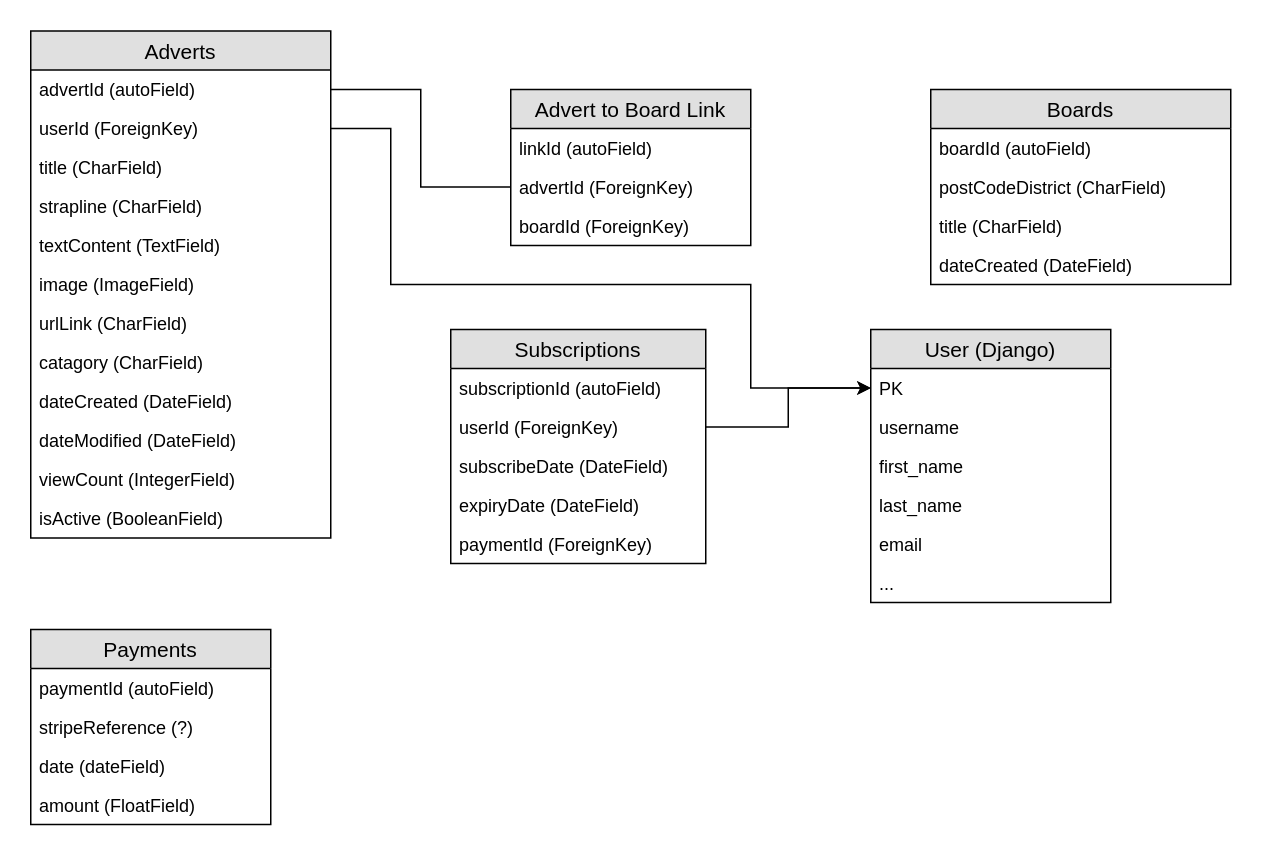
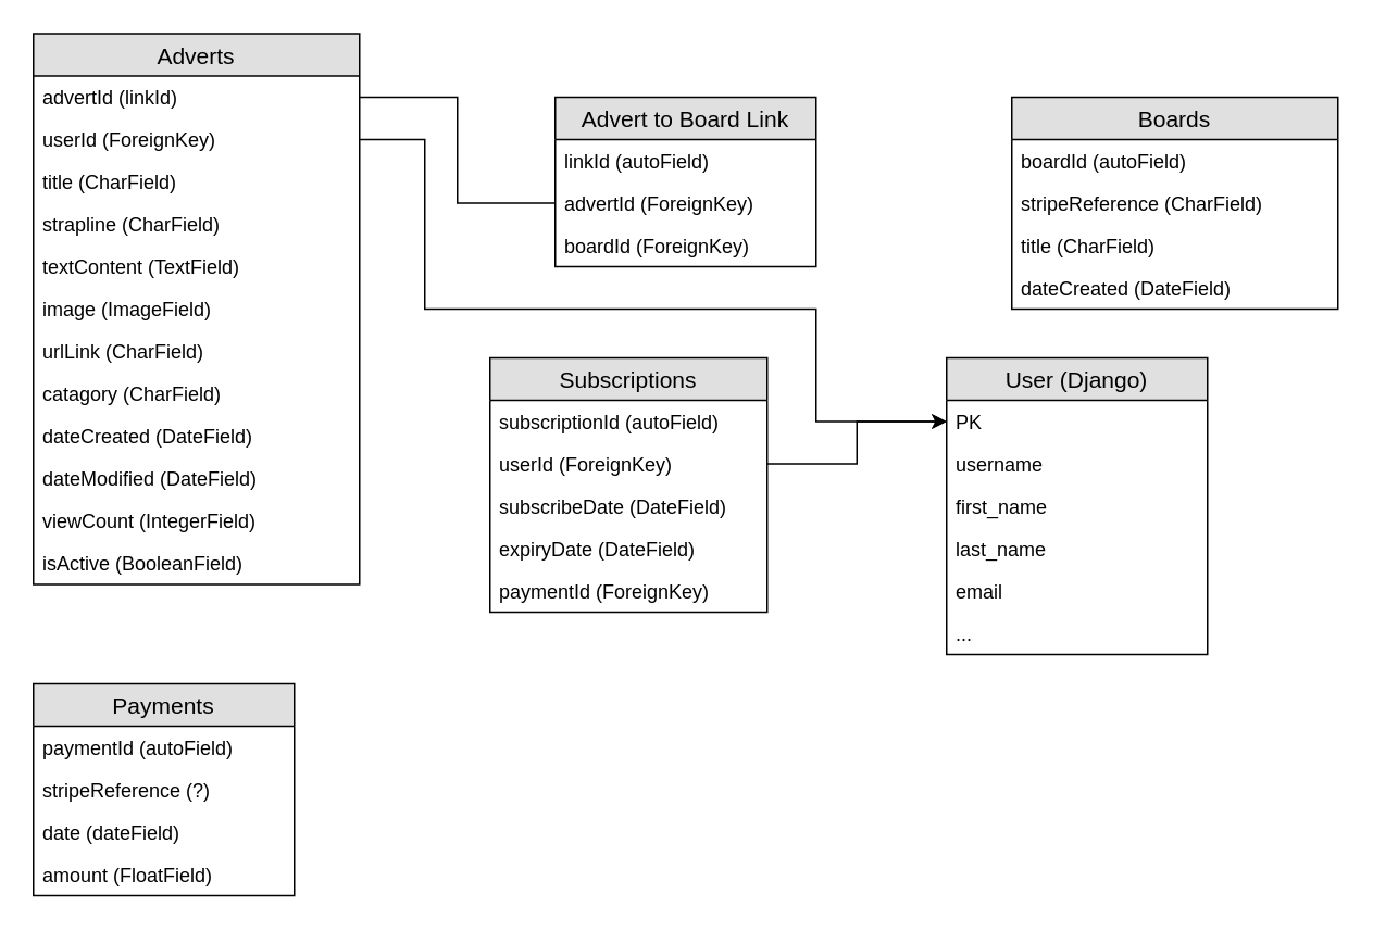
  <mxCell id="0" />
  <mxCell id="1" parent="0" />
  <mxCell id="2" value="Adverts" style="swimlane;fontStyle=0;childLayout=stackLayout;horizontal=1;startSize=26;fillColor=#e0e0e0;horizontalStack=0;resizeParent=1;resizeParentMax=0;resizeLast=0;collapsible=1;marginBottom=0;swimlaneFillColor=#ffffff;align=center;fontSize=14;" parent="1" vertex="1"><mxGeometry x="20" y="20" width="200" height="338" as="geometry" /></mxCell>
- <mxCell id="3" value="advertId (autoField)" style="text;strokeColor=none;fillColor=none;spacingLeft=4;spacingRight=4;overflow=hidden;rotatable=0;points=[[0,0.5],[1,0.5]];portConstraint=eastwest;fontSize=12;" parent="2" vertex="1"><mxGeometry y="26" width="200" height="26" as="geometry" /></mxCell>
+ <mxCell id="3" value="advertId (linkId)" style="text;strokeColor=none;fillColor=none;spacingLeft=4;spacingRight=4;overflow=hidden;rotatable=0;points=[[0,0.5],[1,0.5]];portConstraint=eastwest;fontSize=12;" parent="2" vertex="1"><mxGeometry y="26" width="200" height="26" as="geometry" /></mxCell>
  <mxCell id="4" value="userId (ForeignKey)" style="text;strokeColor=none;fillColor=none;spacingLeft=4;spacingRight=4;overflow=hidden;rotatable=0;points=[[0,0.5],[1,0.5]];portConstraint=eastwest;fontSize=12;" parent="2" vertex="1"><mxGeometry y="52" width="200" height="26" as="geometry" /></mxCell>
  <mxCell id="5" value="title (CharField)" style="text;strokeColor=none;fillColor=none;spacingLeft=4;spacingRight=4;overflow=hidden;rotatable=0;points=[[0,0.5],[1,0.5]];portConstraint=eastwest;fontSize=12;" parent="2" vertex="1"><mxGeometry y="78" width="200" height="26" as="geometry" /></mxCell>
  <mxCell id="6" value="strapline (CharField)" style="text;strokeColor=none;fillColor=none;spacingLeft=4;spacingRight=4;overflow=hidden;rotatable=0;points=[[0,0.5],[1,0.5]];portConstraint=eastwest;fontSize=12;" parent="2" vertex="1"><mxGeometry y="104" width="200" height="26" as="geometry" /></mxCell>
  <mxCell id="7" value="textContent (TextField)" style="text;strokeColor=none;fillColor=none;spacingLeft=4;spacingRight=4;overflow=hidden;rotatable=0;points=[[0,0.5],[1,0.5]];portConstraint=eastwest;fontSize=12;" parent="2" vertex="1"><mxGeometry y="130" width="200" height="26" as="geometry" /></mxCell>
  <mxCell id="8" value="image (ImageField)" style="text;strokeColor=none;fillColor=none;spacingLeft=4;spacingRight=4;overflow=hidden;rotatable=0;points=[[0,0.5],[1,0.5]];portConstraint=eastwest;fontSize=12;" parent="2" vertex="1"><mxGeometry y="156" width="200" height="26" as="geometry" /></mxCell>
  <mxCell id="9" value="urlLink (CharField)" style="text;strokeColor=none;fillColor=none;spacingLeft=4;spacingRight=4;overflow=hidden;rotatable=0;points=[[0,0.5],[1,0.5]];portConstraint=eastwest;fontSize=12;" vertex="1" parent="2"><mxGeometry y="182" width="200" height="26" as="geometry" /></mxCell>
  <mxCell id="10" value="catagory (CharField)" style="text;strokeColor=none;fillColor=none;spacingLeft=4;spacingRight=4;overflow=hidden;rotatable=0;points=[[0,0.5],[1,0.5]];portConstraint=eastwest;fontSize=12;" parent="2" vertex="1"><mxGeometry y="208" width="200" height="26" as="geometry" /></mxCell>
  <mxCell id="11" value="dateCreated (DateField)" style="text;strokeColor=none;fillColor=none;spacingLeft=4;spacingRight=4;overflow=hidden;rotatable=0;points=[[0,0.5],[1,0.5]];portConstraint=eastwest;fontSize=12;" parent="2" vertex="1"><mxGeometry y="234" width="200" height="26" as="geometry" /></mxCell>
  <mxCell id="12" value="dateModified (DateField)" style="text;strokeColor=none;fillColor=none;spacingLeft=4;spacingRight=4;overflow=hidden;rotatable=0;points=[[0,0.5],[1,0.5]];portConstraint=eastwest;fontSize=12;" parent="2" vertex="1"><mxGeometry y="260" width="200" height="26" as="geometry" /></mxCell>
  <mxCell id="13" value="viewCount (IntegerField)" style="text;strokeColor=none;fillColor=none;spacingLeft=4;spacingRight=4;overflow=hidden;rotatable=0;points=[[0,0.5],[1,0.5]];portConstraint=eastwest;fontSize=12;" parent="2" vertex="1"><mxGeometry y="286" width="200" height="26" as="geometry" /></mxCell>
  <mxCell id="14" value="isActive (BooleanField)" style="text;strokeColor=none;fillColor=none;spacingLeft=4;spacingRight=4;overflow=hidden;rotatable=0;points=[[0,0.5],[1,0.5]];portConstraint=eastwest;fontSize=12;" parent="2" vertex="1"><mxGeometry y="312" width="200" height="26" as="geometry" /></mxCell>
  <mxCell id="15" value="Boards" style="swimlane;fontStyle=0;childLayout=stackLayout;horizontal=1;startSize=26;fillColor=#e0e0e0;horizontalStack=0;resizeParent=1;resizeParentMax=0;resizeLast=0;collapsible=1;marginBottom=0;swimlaneFillColor=#ffffff;align=center;fontSize=14;" parent="1" vertex="1"><mxGeometry x="620" y="59" width="200" height="130" as="geometry" /></mxCell>
  <mxCell id="16" value="boardId (autoField)" style="text;strokeColor=none;fillColor=none;spacingLeft=4;spacingRight=4;overflow=hidden;rotatable=0;points=[[0,0.5],[1,0.5]];portConstraint=eastwest;fontSize=12;" parent="15" vertex="1"><mxGeometry y="26" width="200" height="26" as="geometry" /></mxCell>
- <mxCell id="17" value="postCodeDistrict (CharField)" style="text;strokeColor=none;fillColor=none;spacingLeft=4;spacingRight=4;overflow=hidden;rotatable=0;points=[[0,0.5],[1,0.5]];portConstraint=eastwest;fontSize=12;" parent="15" vertex="1"><mxGeometry y="52" width="200" height="26" as="geometry" /></mxCell>
+ <mxCell id="17" value="stripeReference (CharField)" style="text;strokeColor=none;fillColor=none;spacingLeft=4;spacingRight=4;overflow=hidden;rotatable=0;points=[[0,0.5],[1,0.5]];portConstraint=eastwest;fontSize=12;" parent="15" vertex="1"><mxGeometry y="52" width="200" height="26" as="geometry" /></mxCell>
  <mxCell id="18" value="title (CharField)" style="text;strokeColor=none;fillColor=none;spacingLeft=4;spacingRight=4;overflow=hidden;rotatable=0;points=[[0,0.5],[1,0.5]];portConstraint=eastwest;fontSize=12;" parent="15" vertex="1"><mxGeometry y="78" width="200" height="26" as="geometry" /></mxCell>
  <mxCell id="19" value="dateCreated (DateField)" style="text;strokeColor=none;fillColor=none;spacingLeft=4;spacingRight=4;overflow=hidden;rotatable=0;points=[[0,0.5],[1,0.5]];portConstraint=eastwest;fontSize=12;" parent="15" vertex="1"><mxGeometry y="104" width="200" height="26" as="geometry" /></mxCell>
  <mxCell id="20" value="Advert to Board Link" style="swimlane;fontStyle=0;childLayout=stackLayout;horizontal=1;startSize=26;fillColor=#e0e0e0;horizontalStack=0;resizeParent=1;resizeParentMax=0;resizeLast=0;collapsible=1;marginBottom=0;swimlaneFillColor=#ffffff;align=center;fontSize=14;" parent="1" vertex="1"><mxGeometry x="340" y="59" width="160" height="104" as="geometry" /></mxCell>
  <mxCell id="21" value="linkId (autoField)" style="text;strokeColor=none;fillColor=none;spacingLeft=4;spacingRight=4;overflow=hidden;rotatable=0;points=[[0,0.5],[1,0.5]];portConstraint=eastwest;fontSize=12;" parent="20" vertex="1"><mxGeometry y="26" width="160" height="26" as="geometry" /></mxCell>
  <mxCell id="22" value="advertId (ForeignKey)" style="text;strokeColor=none;fillColor=none;spacingLeft=4;spacingRight=4;overflow=hidden;rotatable=0;points=[[0,0.5],[1,0.5]];portConstraint=eastwest;fontSize=12;" parent="20" vertex="1"><mxGeometry y="52" width="160" height="26" as="geometry" /></mxCell>
  <mxCell id="23" value="boardId (ForeignKey)" style="text;strokeColor=none;fillColor=none;spacingLeft=4;spacingRight=4;overflow=hidden;rotatable=0;points=[[0,0.5],[1,0.5]];portConstraint=eastwest;fontSize=12;" parent="20" vertex="1"><mxGeometry y="78" width="160" height="26" as="geometry" /></mxCell>
  <mxCell id="24" style="edgeStyle=orthogonalEdgeStyle;rounded=0;orthogonalLoop=1;jettySize=auto;html=1;entryX=1;entryY=0.5;entryDx=0;entryDy=0;fontSize=25;endArrow=none;" parent="1" source="22" target="3" edge="1"><mxGeometry relative="1" as="geometry" /></mxCell>
  <mxCell id="25" value="Subscriptions" style="swimlane;fontStyle=0;childLayout=stackLayout;horizontal=1;startSize=26;fillColor=#e0e0e0;horizontalStack=0;resizeParent=1;resizeParentMax=0;resizeLast=0;collapsible=1;marginBottom=0;swimlaneFillColor=#ffffff;align=center;fontSize=14;" parent="1" vertex="1"><mxGeometry x="300" y="219" width="170" height="156" as="geometry" /></mxCell>
  <mxCell id="26" value="subscriptionId (autoField)" style="text;strokeColor=none;fillColor=none;spacingLeft=4;spacingRight=4;overflow=hidden;rotatable=0;points=[[0,0.5],[1,0.5]];portConstraint=eastwest;fontSize=12;" parent="25" vertex="1"><mxGeometry y="26" width="170" height="26" as="geometry" /></mxCell>
  <mxCell id="27" value="userId (ForeignKey)" style="text;strokeColor=none;fillColor=none;spacingLeft=4;spacingRight=4;overflow=hidden;rotatable=0;points=[[0,0.5],[1,0.5]];portConstraint=eastwest;fontSize=12;" parent="25" vertex="1"><mxGeometry y="52" width="170" height="26" as="geometry" /></mxCell>
  <mxCell id="28" value="subscribeDate (DateField)" style="text;strokeColor=none;fillColor=none;spacingLeft=4;spacingRight=4;overflow=hidden;rotatable=0;points=[[0,0.5],[1,0.5]];portConstraint=eastwest;fontSize=12;" parent="25" vertex="1"><mxGeometry y="78" width="170" height="26" as="geometry" /></mxCell>
  <mxCell id="29" value="expiryDate (DateField)" style="text;strokeColor=none;fillColor=none;spacingLeft=4;spacingRight=4;overflow=hidden;rotatable=0;points=[[0,0.5],[1,0.5]];portConstraint=eastwest;fontSize=12;" parent="25" vertex="1"><mxGeometry y="104" width="170" height="26" as="geometry" /></mxCell>
  <mxCell id="30" value="paymentId (ForeignKey)" style="text;strokeColor=none;fillColor=none;spacingLeft=4;spacingRight=4;overflow=hidden;rotatable=0;points=[[0,0.5],[1,0.5]];portConstraint=eastwest;fontSize=12;" parent="25" vertex="1"><mxGeometry y="130" width="170" height="26" as="geometry" /></mxCell>
  <mxCell id="31" value="User (Django)" style="swimlane;fontStyle=0;childLayout=stackLayout;horizontal=1;startSize=26;fillColor=#e0e0e0;horizontalStack=0;resizeParent=1;resizeParentMax=0;resizeLast=0;collapsible=1;marginBottom=0;swimlaneFillColor=#ffffff;align=center;fontSize=14;" parent="1" vertex="1"><mxGeometry x="580" y="219" width="160" height="182" as="geometry" /></mxCell>
  <mxCell id="32" value="PK" style="text;strokeColor=none;fillColor=none;spacingLeft=4;spacingRight=4;overflow=hidden;rotatable=0;points=[[0,0.5],[1,0.5]];portConstraint=eastwest;fontSize=12;" parent="31" vertex="1"><mxGeometry y="26" width="160" height="26" as="geometry" /></mxCell>
  <mxCell id="33" value="username" style="text;strokeColor=none;fillColor=none;spacingLeft=4;spacingRight=4;overflow=hidden;rotatable=0;points=[[0,0.5],[1,0.5]];portConstraint=eastwest;fontSize=12;" parent="31" vertex="1"><mxGeometry y="52" width="160" height="26" as="geometry" /></mxCell>
  <mxCell id="34" value="first_name" style="text;strokeColor=none;fillColor=none;spacingLeft=4;spacingRight=4;overflow=hidden;rotatable=0;points=[[0,0.5],[1,0.5]];portConstraint=eastwest;fontSize=12;" parent="31" vertex="1"><mxGeometry y="78" width="160" height="26" as="geometry" /></mxCell>
  <mxCell id="35" value="last_name" style="text;strokeColor=none;fillColor=none;spacingLeft=4;spacingRight=4;overflow=hidden;rotatable=0;points=[[0,0.5],[1,0.5]];portConstraint=eastwest;fontSize=12;" parent="31" vertex="1"><mxGeometry y="104" width="160" height="26" as="geometry" /></mxCell>
  <mxCell id="36" value="email" style="text;strokeColor=none;fillColor=none;spacingLeft=4;spacingRight=4;overflow=hidden;rotatable=0;points=[[0,0.5],[1,0.5]];portConstraint=eastwest;fontSize=12;" parent="31" vertex="1"><mxGeometry y="130" width="160" height="26" as="geometry" /></mxCell>
  <mxCell id="37" value="..." style="text;strokeColor=none;fillColor=none;spacingLeft=4;spacingRight=4;overflow=hidden;rotatable=0;points=[[0,0.5],[1,0.5]];portConstraint=eastwest;fontSize=12;" parent="31" vertex="1"><mxGeometry y="156" width="160" height="26" as="geometry" /></mxCell>
  <mxCell id="38" style="edgeStyle=orthogonalEdgeStyle;rounded=0;orthogonalLoop=1;jettySize=auto;html=1;exitX=1;exitY=0.5;exitDx=0;exitDy=0;entryX=0;entryY=0.5;entryDx=0;entryDy=0;fontSize=25;" parent="1" source="27" target="32" edge="1"><mxGeometry relative="1" as="geometry" /></mxCell>
  <mxCell id="39" style="edgeStyle=orthogonalEdgeStyle;rounded=0;orthogonalLoop=1;jettySize=auto;html=1;exitX=1;exitY=0.5;exitDx=0;exitDy=0;fontSize=25;" parent="1" source="4" target="32" edge="1"><mxGeometry relative="1" as="geometry"><Array as="points"><mxPoint x="260" y="85" /><mxPoint x="260" y="189" /><mxPoint x="500" y="189" /><mxPoint x="500" y="258" /></Array></mxGeometry></mxCell>
  <mxCell id="40" value="Payments" style="swimlane;fontStyle=0;childLayout=stackLayout;horizontal=1;startSize=26;fillColor=#e0e0e0;horizontalStack=0;resizeParent=1;resizeParentMax=0;resizeLast=0;collapsible=1;marginBottom=0;swimlaneFillColor=#ffffff;align=center;fontSize=14;" parent="1" vertex="1"><mxGeometry x="20" y="419" width="160" height="130" as="geometry" /></mxCell>
  <mxCell id="41" value="paymentId (autoField)" style="text;strokeColor=none;fillColor=none;spacingLeft=4;spacingRight=4;overflow=hidden;rotatable=0;points=[[0,0.5],[1,0.5]];portConstraint=eastwest;fontSize=12;" parent="40" vertex="1"><mxGeometry y="26" width="160" height="26" as="geometry" /></mxCell>
  <mxCell id="42" value="stripeReference (?)" style="text;strokeColor=none;fillColor=none;spacingLeft=4;spacingRight=4;overflow=hidden;rotatable=0;points=[[0,0.5],[1,0.5]];portConstraint=eastwest;fontSize=12;" parent="40" vertex="1"><mxGeometry y="52" width="160" height="26" as="geometry" /></mxCell>
  <mxCell id="43" value="date (dateField)" style="text;strokeColor=none;fillColor=none;spacingLeft=4;spacingRight=4;overflow=hidden;rotatable=0;points=[[0,0.5],[1,0.5]];portConstraint=eastwest;fontSize=12;" parent="40" vertex="1"><mxGeometry y="78" width="160" height="26" as="geometry" /></mxCell>
  <mxCell id="44" value="amount (FloatField)" style="text;strokeColor=none;fillColor=none;spacingLeft=4;spacingRight=4;overflow=hidden;rotatable=0;points=[[0,0.5],[1,0.5]];portConstraint=eastwest;fontSize=12;" parent="40" vertex="1"><mxGeometry y="104" width="160" height="26" as="geometry" /></mxCell>
